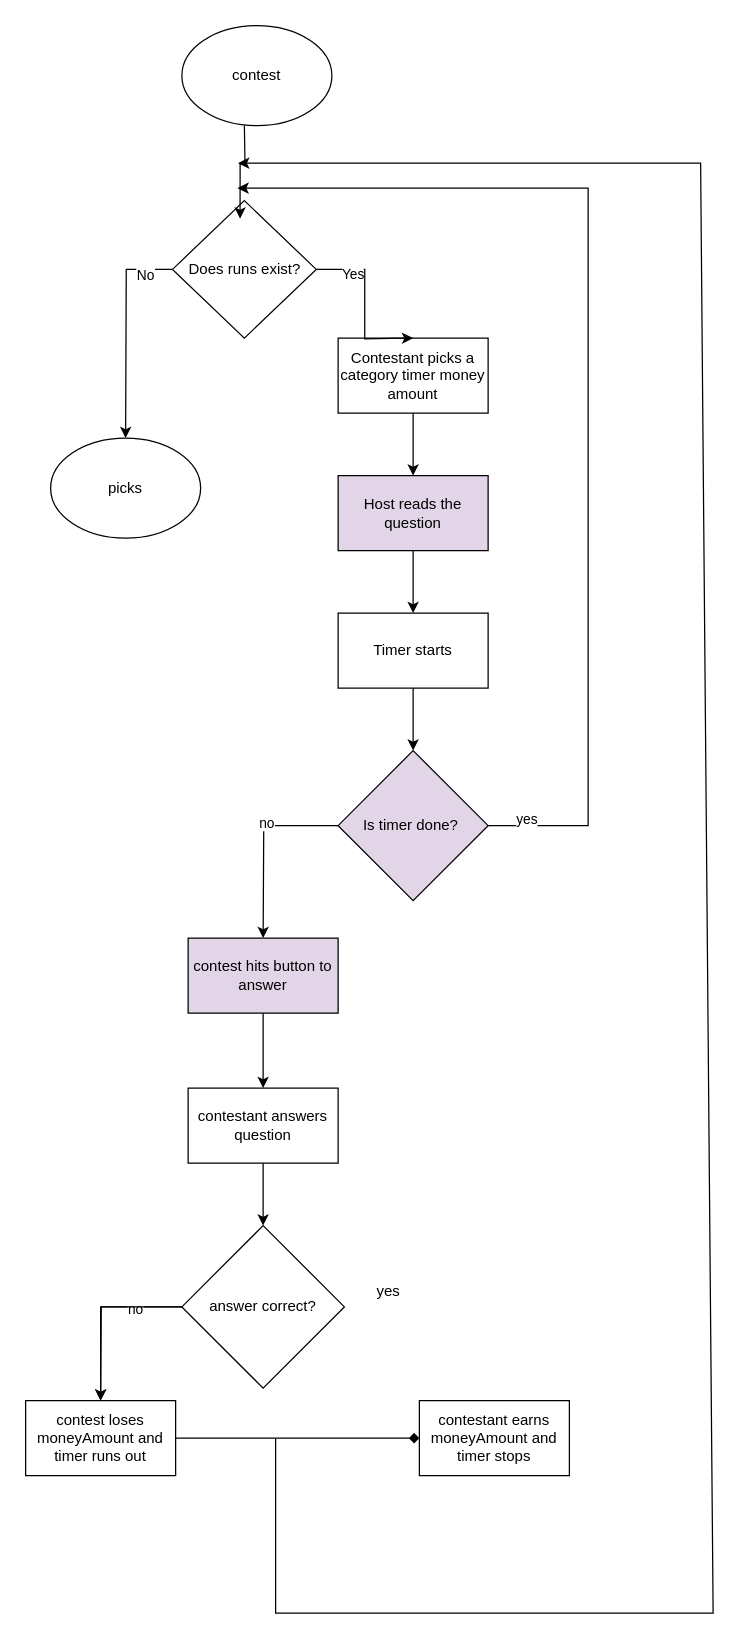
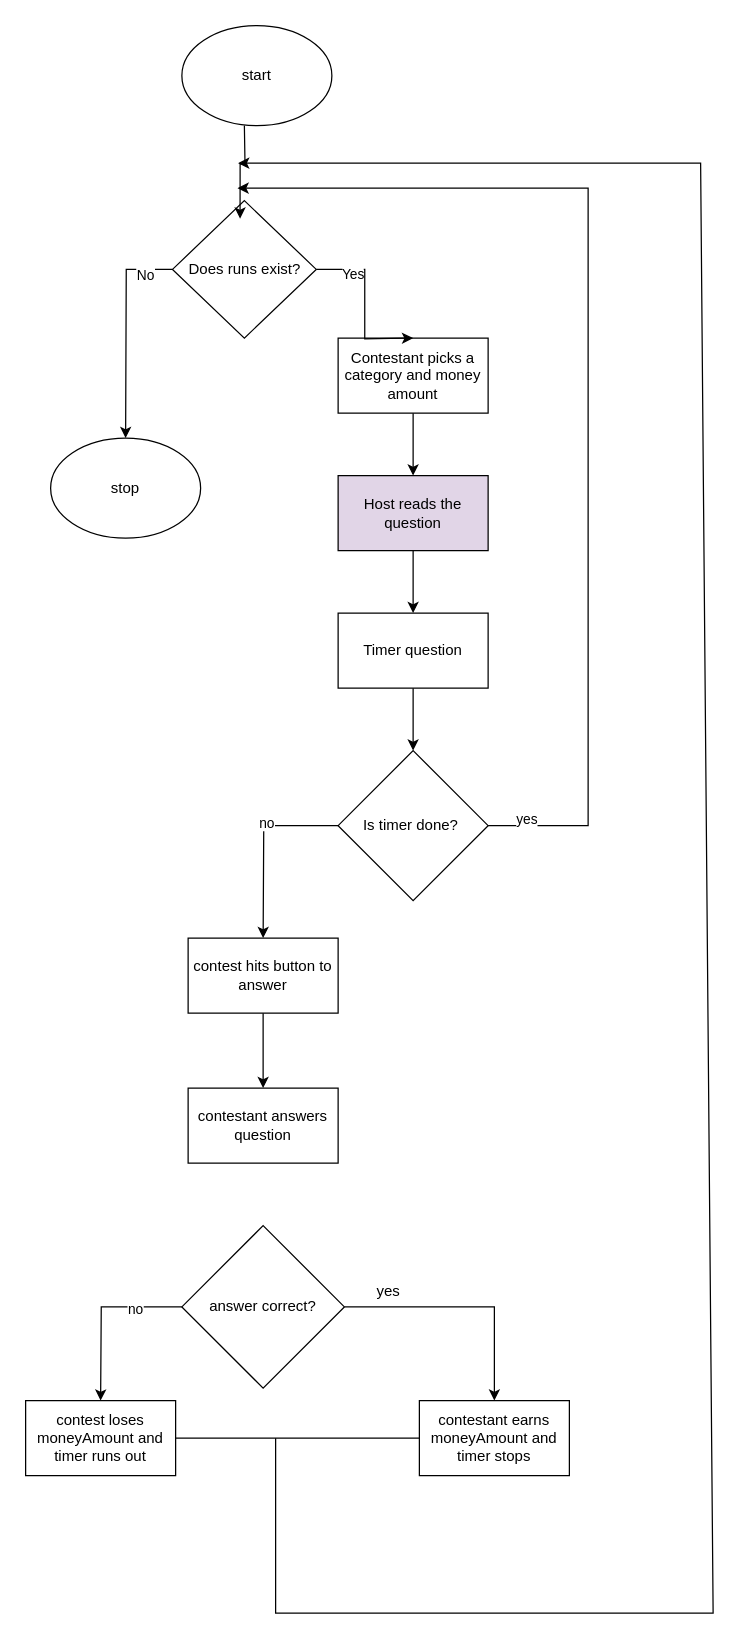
  <mxCell id="0" />
  <mxCell id="1" parent="0" />
  <mxCell id="2" style="edgeStyle=orthogonalEdgeStyle;rounded=0;orthogonalLoop=1;jettySize=auto;html=1;" edge="1" parent="1" source="3"><mxGeometry relative="1" as="geometry"><mxPoint x="330" y="380" as="targetPoint" /></mxGeometry></mxCell>
- <mxCell id="3" value="Contestant picks a category timer money amount" style="rounded=0;whiteSpace=wrap;html=1;" vertex="1" parent="1"><mxGeometry x="270" y="270" width="120" height="60" as="geometry" /></mxCell>
- <mxCell id="4" value="picks" style="ellipse;whiteSpace=wrap;html=1;" vertex="1" parent="1"><mxGeometry x="40" y="350" width="120" height="80" as="geometry" /></mxCell>
+ <mxCell id="3" value="Contestant picks a category and money amount" style="rounded=0;whiteSpace=wrap;html=1;" vertex="1" parent="1"><mxGeometry x="270" y="270" width="120" height="60" as="geometry" /></mxCell>
+ <mxCell id="4" value="stop" style="ellipse;whiteSpace=wrap;html=1;" vertex="1" parent="1"><mxGeometry x="40" y="350" width="120" height="80" as="geometry" /></mxCell>
  <mxCell id="5" style="edgeStyle=orthogonalEdgeStyle;rounded=0;orthogonalLoop=1;jettySize=auto;html=1;" edge="1" parent="1" source="9"><mxGeometry relative="1" as="geometry"><mxPoint x="100" y="350" as="targetPoint" /></mxGeometry></mxCell>
  <mxCell id="6" value="No" style="edgeLabel;html=1;align=center;verticalAlign=middle;resizable=0;points=[];" vertex="1" connectable="0" parent="5"><mxGeometry x="-0.744" y="4" relative="1" as="geometry"><mxPoint as="offset" /></mxGeometry></mxCell>
  <mxCell id="7" style="edgeStyle=orthogonalEdgeStyle;rounded=0;orthogonalLoop=1;jettySize=auto;html=1;" edge="1" parent="1" source="9"><mxGeometry relative="1" as="geometry"><mxPoint x="330" y="270" as="targetPoint" /></mxGeometry></mxCell>
  <mxCell id="8" value="Yes" style="edgeLabel;html=1;align=center;verticalAlign=middle;resizable=0;points=[];" vertex="1" connectable="0" parent="7"><mxGeometry x="-0.569" y="-3" relative="1" as="geometry"><mxPoint as="offset" /></mxGeometry></mxCell>
  <mxCell id="9" value="Does runs exist?" style="rhombus;whiteSpace=wrap;html=1;" vertex="1" parent="1"><mxGeometry x="137.5" y="160" width="115" height="110" as="geometry" /></mxCell>
  <mxCell id="10" style="edgeStyle=orthogonalEdgeStyle;rounded=0;orthogonalLoop=1;jettySize=auto;html=1;" edge="1" parent="1" source="11"><mxGeometry relative="1" as="geometry"><mxPoint x="330" y="490" as="targetPoint" /></mxGeometry></mxCell>
  <mxCell id="11" value="Host reads the question" style="rounded=0;whiteSpace=wrap;html=1;fillColor=#e1d5e7;" vertex="1" parent="1"><mxGeometry x="270" y="380" width="120" height="60" as="geometry" /></mxCell>
  <mxCell id="12" style="edgeStyle=orthogonalEdgeStyle;rounded=0;orthogonalLoop=1;jettySize=auto;html=1;" edge="1" parent="1" source="13"><mxGeometry relative="1" as="geometry"><mxPoint x="330" y="600" as="targetPoint" /></mxGeometry></mxCell>
- <mxCell id="13" value="Timer starts" style="rounded=0;whiteSpace=wrap;html=1;" vertex="1" parent="1"><mxGeometry x="270" y="490" width="120" height="60" as="geometry" /></mxCell>
+ <mxCell id="13" value="Timer question" style="rounded=0;whiteSpace=wrap;html=1;" vertex="1" parent="1"><mxGeometry x="270" y="490" width="120" height="60" as="geometry" /></mxCell>
  <mxCell id="14" style="edgeStyle=orthogonalEdgeStyle;rounded=0;orthogonalLoop=1;jettySize=auto;html=1;" edge="1" parent="1" source="18"><mxGeometry relative="1" as="geometry"><mxPoint x="210" y="750" as="targetPoint" /></mxGeometry></mxCell>
  <mxCell id="15" value="no" style="edgeLabel;html=1;align=center;verticalAlign=middle;resizable=0;points=[];" vertex="1" connectable="0" parent="14"><mxGeometry x="-0.213" y="-3" relative="1" as="geometry"><mxPoint x="1" as="offset" /></mxGeometry></mxCell>
  <mxCell id="16" style="edgeStyle=orthogonalEdgeStyle;rounded=0;orthogonalLoop=1;jettySize=auto;html=1;exitX=1;exitY=0.5;exitDx=0;exitDy=0;" edge="1" parent="1" source="18"><mxGeometry relative="1" as="geometry"><mxPoint x="189.52" y="150" as="targetPoint" /><mxPoint x="389.52" y="690" as="sourcePoint" /><Array as="points"><mxPoint x="470" y="660" /><mxPoint x="470" y="150" /></Array></mxGeometry></mxCell>
  <mxCell id="17" value="yes" style="edgeLabel;html=1;align=center;verticalAlign=middle;resizable=0;points=[];" vertex="1" connectable="0" parent="16"><mxGeometry x="-0.931" y="6" relative="1" as="geometry"><mxPoint as="offset" /></mxGeometry></mxCell>
- <mxCell id="18" value="Is timer done?&amp;nbsp;" style="rhombus;whiteSpace=wrap;html=1;fillColor=#e1d5e7;" vertex="1" parent="1"><mxGeometry x="270" y="600" width="120" height="120" as="geometry" /></mxCell>
+ <mxCell id="18" value="Is timer done?&amp;nbsp;" style="rhombus;whiteSpace=wrap;html=1;" vertex="1" parent="1"><mxGeometry x="270" y="600" width="120" height="120" as="geometry" /></mxCell>
  <mxCell id="19" style="edgeStyle=orthogonalEdgeStyle;rounded=0;orthogonalLoop=1;jettySize=auto;html=1;entryX=0.47;entryY=0.131;entryDx=0;entryDy=0;entryPerimeter=0;" edge="1" parent="1" target="9"><mxGeometry relative="1" as="geometry"><mxPoint x="195" y="100" as="sourcePoint" /></mxGeometry></mxCell>
  <mxCell id="20" style="edgeStyle=orthogonalEdgeStyle;rounded=0;orthogonalLoop=1;jettySize=auto;html=1;" edge="1" parent="1" source="21"><mxGeometry relative="1" as="geometry"><mxPoint x="210" y="870" as="targetPoint" /></mxGeometry></mxCell>
- <mxCell id="21" value="contest hits button to answer" style="rounded=0;whiteSpace=wrap;html=1;fillColor=#e1d5e7;" vertex="1" parent="1"><mxGeometry x="150" y="750" width="120" height="60" as="geometry" /></mxCell>
- <mxCell id="22" style="edgeStyle=orthogonalEdgeStyle;rounded=0;orthogonalLoop=1;jettySize=auto;html=1;entryX=0.5;entryY=0;entryDx=0;entryDy=0;" edge="1" parent="1" source="23" target="27"><mxGeometry relative="1" as="geometry" /></mxCell>
+ <mxCell id="21" value="contest hits button to answer" style="rounded=0;whiteSpace=wrap;html=1;" vertex="1" parent="1"><mxGeometry x="150" y="750" width="120" height="60" as="geometry" /></mxCell>
  <mxCell id="23" value="contestant answers question" style="rounded=0;whiteSpace=wrap;html=1;" vertex="1" parent="1"><mxGeometry x="150" y="870" width="120" height="60" as="geometry" /></mxCell>
  <mxCell id="24" style="edgeStyle=orthogonalEdgeStyle;rounded=0;orthogonalLoop=1;jettySize=auto;html=1;" edge="1" parent="1" source="27"><mxGeometry relative="1" as="geometry"><mxPoint x="80" y="1120" as="targetPoint" /></mxGeometry></mxCell>
  <mxCell id="25" value="no" style="edgeLabel;html=1;align=center;verticalAlign=middle;resizable=0;points=[];" vertex="1" connectable="0" parent="24"><mxGeometry x="-0.452" y="1" relative="1" as="geometry"><mxPoint as="offset" /></mxGeometry></mxCell>
- <mxCell id="26" style="edgeStyle=orthogonalEdgeStyle;rounded=0;orthogonalLoop=1;jettySize=auto;html=1;" edge="1" parent="1" source="27" target="30"><mxGeometry relative="1" as="geometry"><mxPoint x="360" y="1160" as="targetPoint" /></mxGeometry></mxCell>
+ <mxCell id="26" style="edgeStyle=orthogonalEdgeStyle;rounded=0;orthogonalLoop=1;jettySize=auto;html=1;entryX=0.5;entryY=0;entryDx=0;entryDy=0;" edge="1" parent="1" source="27" target="28"><mxGeometry relative="1" as="geometry"><mxPoint x="360" y="1160" as="targetPoint" /></mxGeometry></mxCell>
  <mxCell id="27" value="answer correct?" style="rhombus;whiteSpace=wrap;html=1;" vertex="1" parent="1"><mxGeometry x="145" y="980" width="130" height="130" as="geometry" /></mxCell>
  <mxCell id="28" value="contestant earns moneyAmount and timer stops" style="rounded=0;whiteSpace=wrap;html=1;" vertex="1" parent="1"><mxGeometry x="335" y="1120" width="120" height="60" as="geometry" /></mxCell>
  <mxCell id="29" value="yes" style="text;html=1;align=center;verticalAlign=middle;resizable=0;points=[];autosize=1;strokeColor=none;fillColor=none;" vertex="1" parent="1"><mxGeometry x="290" y="1018" width="40" height="30" as="geometry" /></mxCell>
  <mxCell id="30" value="contest loses moneyAmount and timer runs out" style="rounded=0;whiteSpace=wrap;html=1;" vertex="1" parent="1"><mxGeometry x="20" y="1120" width="120" height="60" as="geometry" /></mxCell>
- <mxCell id="31" value="contest" style="ellipse;whiteSpace=wrap;html=1;" vertex="1" parent="1"><mxGeometry x="145" y="20" width="120" height="80" as="geometry" /></mxCell>
- <mxCell id="32" value="" style="endArrow=diamond;html=1;rounded=0;exitX=1;exitY=0.5;exitDx=0;exitDy=0;entryX=0;entryY=0.5;entryDx=0;entryDy=0;" edge="1" parent="1" source="30" target="28"><mxGeometry width="50" height="50" relative="1" as="geometry"><mxPoint x="270" y="1220" as="sourcePoint" /><mxPoint x="290" y="1150" as="targetPoint" /></mxGeometry></mxCell>
+ <mxCell id="31" value="start" style="ellipse;whiteSpace=wrap;html=1;" vertex="1" parent="1"><mxGeometry x="145" y="20" width="120" height="80" as="geometry" /></mxCell>
+ <mxCell id="32" value="" style="endArrow=none;html=1;rounded=0;exitX=1;exitY=0.5;exitDx=0;exitDy=0;entryX=0;entryY=0.5;entryDx=0;entryDy=0;" edge="1" parent="1" source="30" target="28"><mxGeometry width="50" height="50" relative="1" as="geometry"><mxPoint x="270" y="1220" as="sourcePoint" /><mxPoint x="290" y="1150" as="targetPoint" /></mxGeometry></mxCell>
  <mxCell id="33" value="" style="endArrow=classic;html=1;rounded=0;" edge="1" parent="1"><mxGeometry width="50" height="50" relative="1" as="geometry"><mxPoint x="220" y="1150" as="sourcePoint" /><mxPoint x="190" y="130" as="targetPoint" /><Array as="points"><mxPoint x="220" y="1290" /><mxPoint x="570" y="1290" /><mxPoint x="560" y="130" /></Array></mxGeometry></mxCell>
